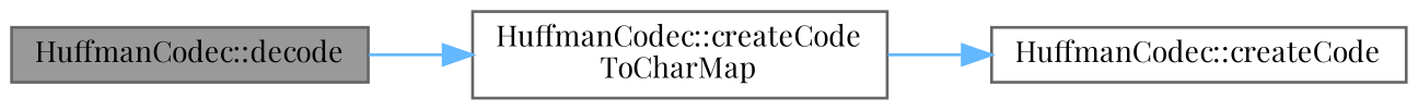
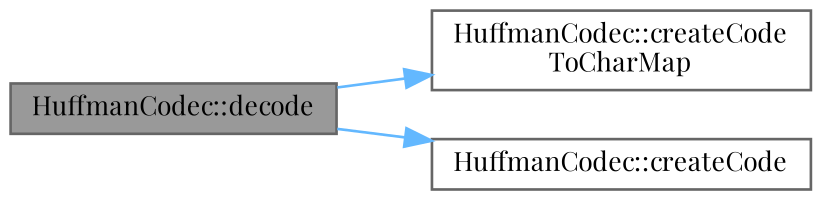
  digraph {
    fontname="Playfair Display"
    rankdir=LR
    node [color=grey40 fillcolor=white fontname="Playfair Display" fontsize=10 shape=box style=filled]
    edge [color=steelblue1 fontname="Playfair Display" fontsize=10 labelfontname=Helvetica labelfontsize=10 style=solid]
    n1 [color=gray40 fillcolor=grey60 fontcolor=black height=0.2 label="HuffmanCodec::decode" width=0.4]
    n2 [height=0.2 label="HuffmanCodec::createCode\lToCharMap" width=0.4]
    n3 [height=0.2 label="HuffmanCodec::createCode" width=0.4]
    n1 -> n2
-   n2 -> n3
+   n1 -> n3
  }
